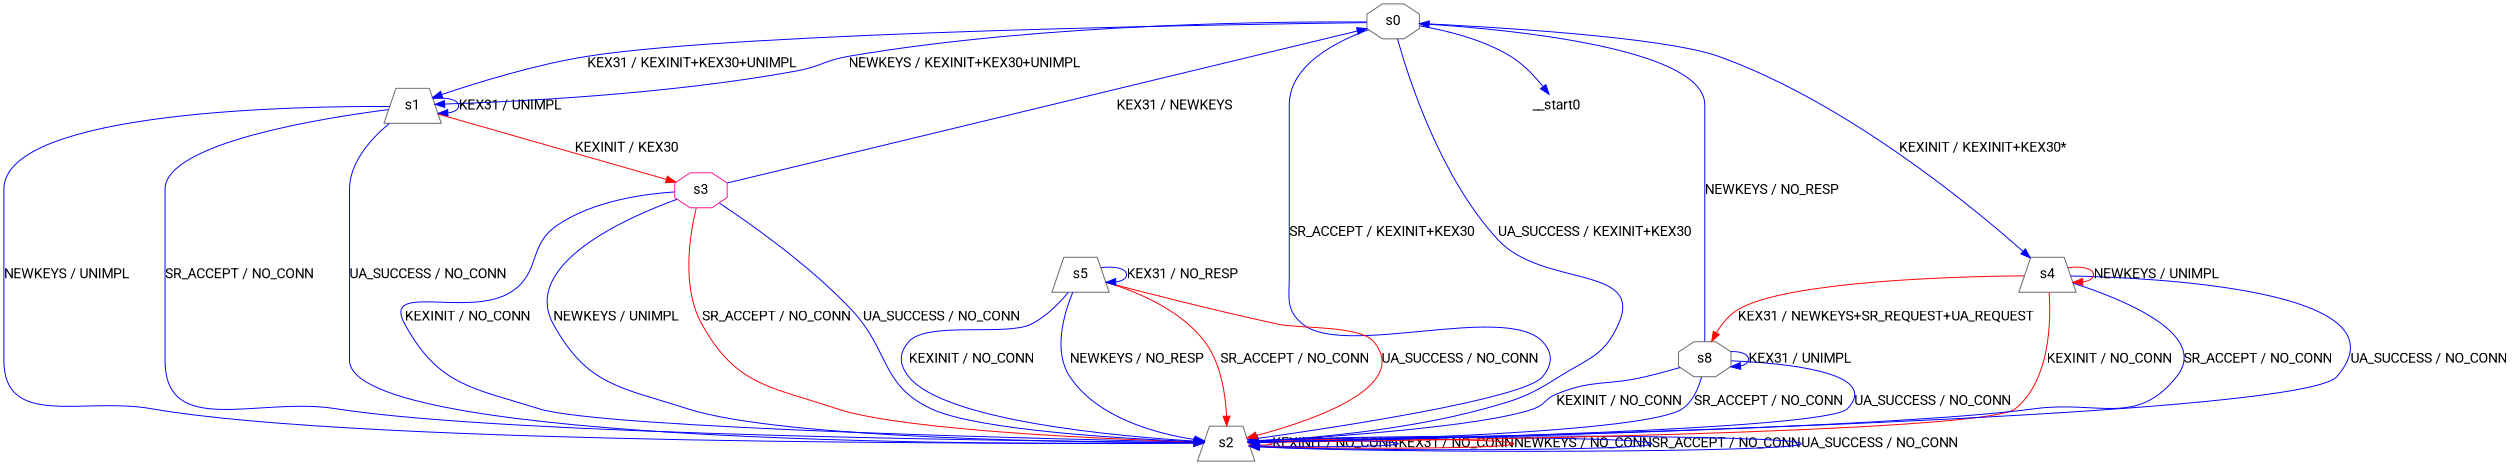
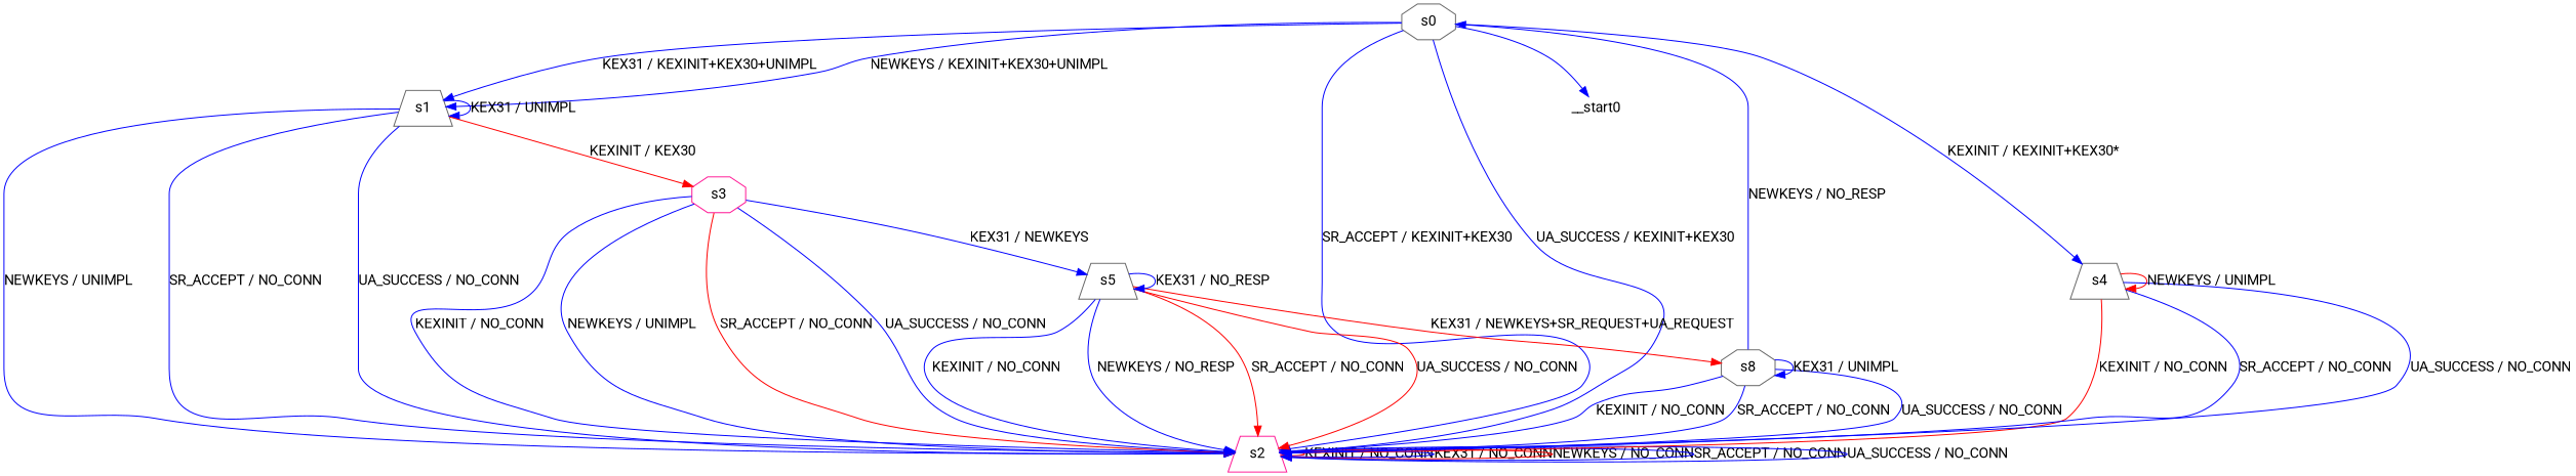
  digraph {
    fontname=Roboto
    node [color=gray40 fontname=Roboto shape=trapezium]
    edge [color=blue fontname=Roboto]
    n1 [label=s0 shape=octagon]
    n2 [label=s1]
-   n3 [label=s2]
+   n3 [color=deeppink label=s2]
    n4 [label=s4]
    __start0 [height=0 shape=none width=0]
    n6 [color=deeppink label=s3 shape=octagon]
    n7 [label=s8 shape=octagon]
    n8 [label=s5]
    n1 -> n2 [label="KEX31 / KEXINIT+KEX30+UNIMPL"]
    n1 -> n2 [label="NEWKEYS / KEXINIT+KEX30+UNIMPL"]
    n1 -> n3 [label="SR_ACCEPT / KEXINIT+KEX30"]
    n1 -> n3 [label="UA_SUCCESS / KEXINIT+KEX30"]
    n1 -> n4 [label="KEXINIT / KEXINIT+KEX30*"]
    n1 -> __start0
    n2 -> n2 [label="KEX31 / UNIMPL"]
    n2 -> n3 [label="NEWKEYS / UNIMPL"]
    n2 -> n3 [label="SR_ACCEPT / NO_CONN"]
    n2 -> n3 [label="UA_SUCCESS / NO_CONN"]
    n2 -> n6 [color=red label="KEXINIT / KEX30"]
    n3 -> n3 [color=red label="KEXINIT / NO_CONN"]
    n3 -> n3 [label="KEX31 / NO_CONN"]
    n3 -> n3 [color=red label="NEWKEYS / NO_CONN"]
    n3 -> n3 [label="SR_ACCEPT / NO_CONN"]
    n3 -> n3 [label="UA_SUCCESS / NO_CONN"]
    n4 -> n3 [color=red label="KEXINIT / NO_CONN"]
    n4 -> n3 [label="SR_ACCEPT / NO_CONN"]
    n4 -> n3 [label="UA_SUCCESS / NO_CONN"]
    n4 -> n4 [color=red label="NEWKEYS / UNIMPL"]
-   n4 -> n7 [color=red label="KEX31 / NEWKEYS+SR_REQUEST+UA_REQUEST"]
+   n8 -> n7 [color=red label="KEX31 / NEWKEYS+SR_REQUEST+UA_REQUEST"]
    n6 -> n3 [label="KEXINIT / NO_CONN"]
    n6 -> n3 [label="NEWKEYS / UNIMPL"]
    n6 -> n3 [color=red label="SR_ACCEPT / NO_CONN"]
    n6 -> n3 [label="UA_SUCCESS / NO_CONN"]
-   n6 -> n1 [label="KEX31 / NEWKEYS"]
+   n6 -> n8 [label="KEX31 / NEWKEYS"]
    n7 -> n1 [label="NEWKEYS / NO_RESP"]
    n7 -> n3 [label="KEXINIT / NO_CONN"]
    n7 -> n3 [label="SR_ACCEPT / NO_CONN"]
    n7 -> n3 [label="UA_SUCCESS / NO_CONN"]
    n7 -> n7 [label="KEX31 / UNIMPL"]
    n8 -> n3 [label="KEXINIT / NO_CONN"]
    n8 -> n3 [label="NEWKEYS / NO_RESP"]
    n8 -> n3 [color=red label="SR_ACCEPT / NO_CONN"]
    n8 -> n3 [color=red label="UA_SUCCESS / NO_CONN"]
    n8 -> n8 [label="KEX31 / NO_RESP"]
  }
